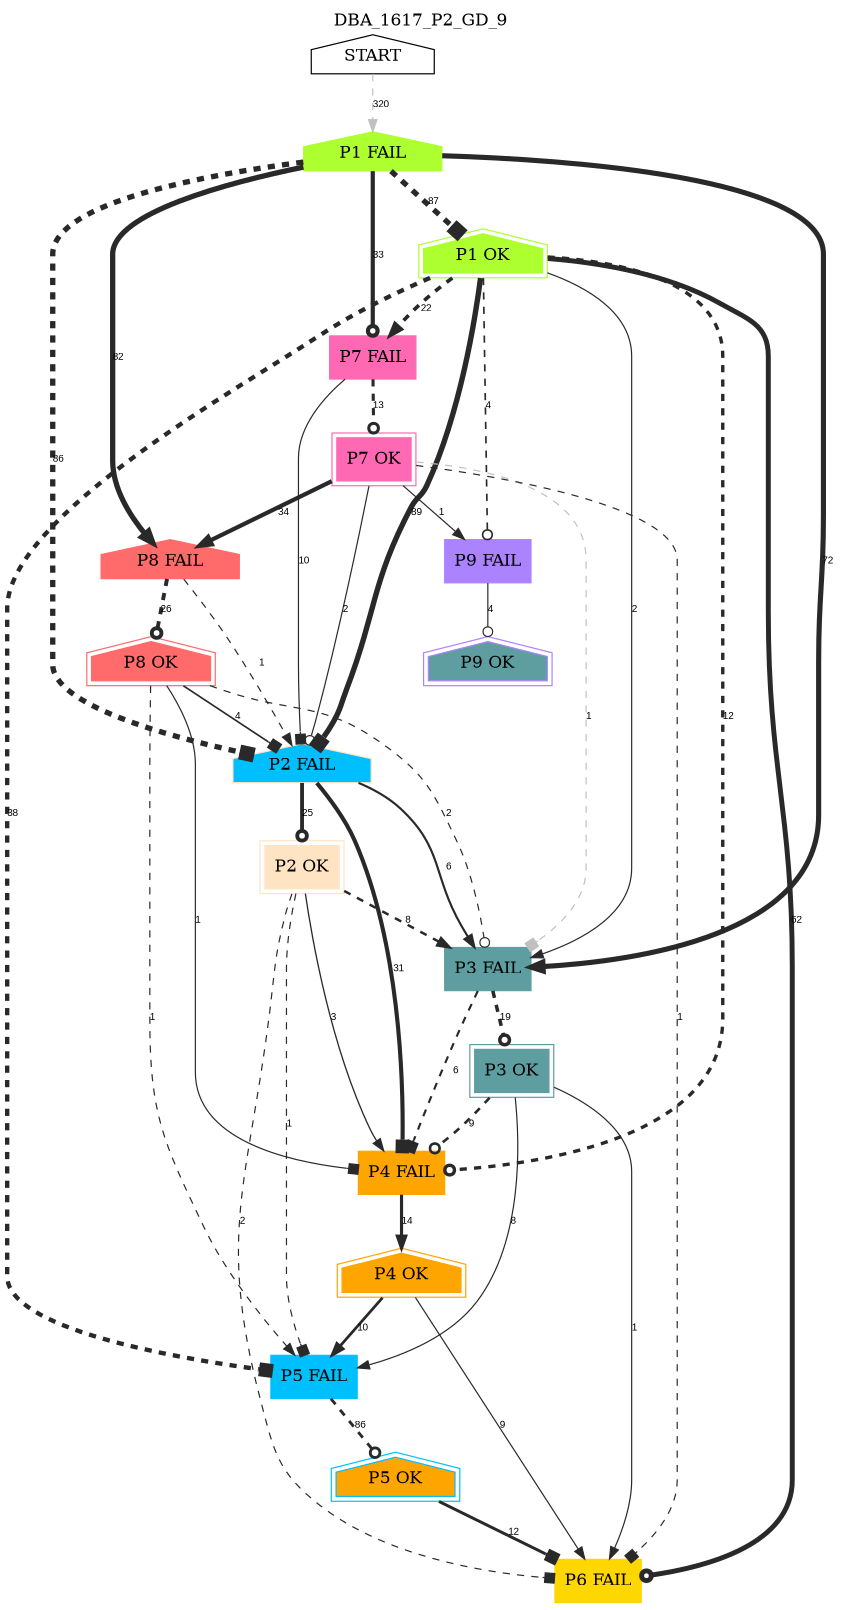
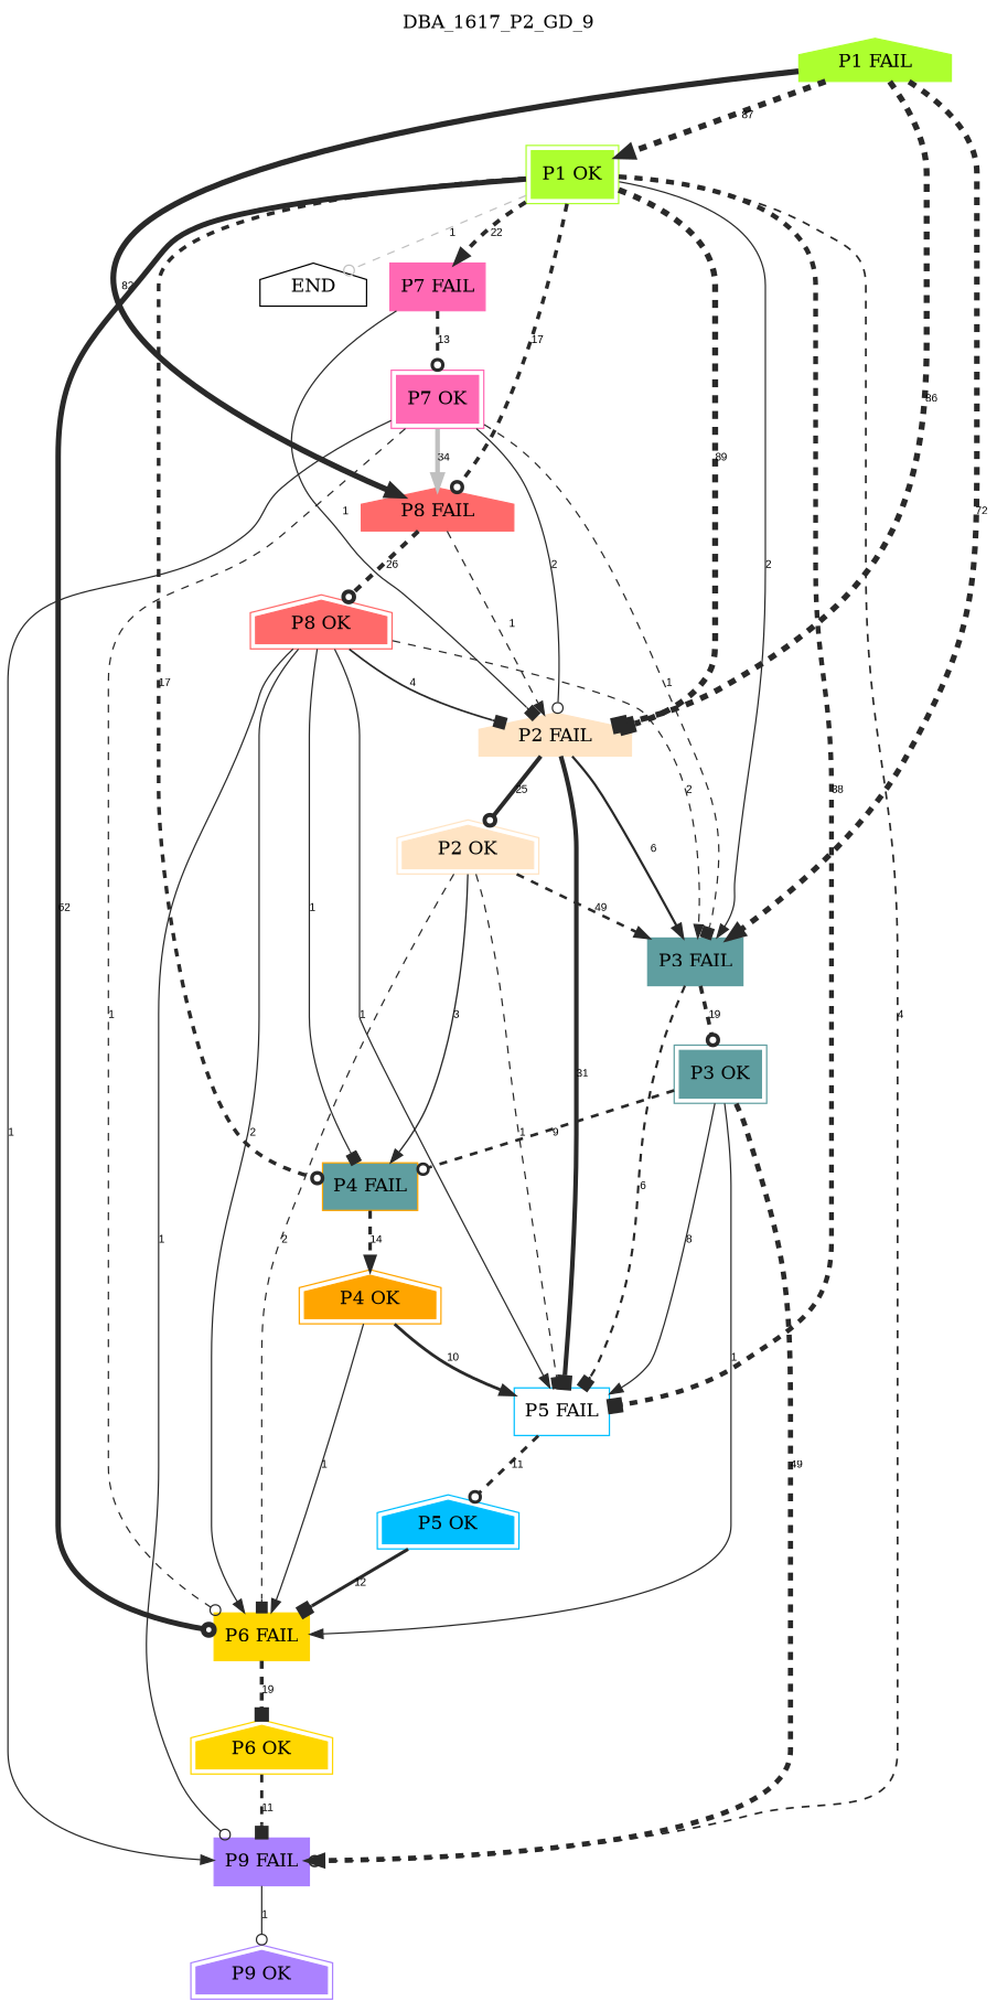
  digraph {
    label=DBA_1617_P2_GD_9
    labelloc=t
    node [color=black shape=house style=filled]
    edge [arrowhead=normal color=grey16 fontname=Arial fontsize=8 labelfloat=false style=dashed penwidth=1]
-   START [fillcolor=white]
    "P1 FAIL" [color=greenyellow]
-   "P1 OK" [color=greenyellow peripheries=2]
-   "P2 FAIL" [color=bisque fillcolor=deepskyblue]
+   "P1 OK" [color=greenyellow peripheries=2 shape=box]
+   "P2 FAIL" [color=bisque]
    "P3 FAIL" [color=cadetblue shape=box]
    "P7 FAIL" [color=hotpink shape=box]
    "P8 FAIL" [color=indianred1]
-   "P4 FAIL" [color=orange shape=box]
-   "P5 FAIL" [color=deepskyblue shape=box]
+   "P4 FAIL" [color=orange shape=box fillcolor=cadetblue]
+   "P5 FAIL" [color=deepskyblue shape=box fillcolor=white]
    "P6 FAIL" [color=gold shape=box]
    "P9 FAIL" [color=mediumpurple1 shape=box]
-   "P2 OK" [color=bisque peripheries=2 shape=box]
+   END [fillcolor=white]
+   "P2 OK" [color=bisque peripheries=2]
    "P3 OK" [color=cadetblue peripheries=2 shape=box]
    "P7 OK" [color=hotpink peripheries=2 shape=box]
    "P8 OK" [color=indianred1 peripheries=2]
    "P4 OK" [color=orange peripheries=2]
-   "P5 OK" [color=deepskyblue peripheries=2 fillcolor=orange]
-   "P9 OK" [color=mediumpurple1 peripheries=2 fillcolor=cadetblue]
-   START -> "P1 FAIL" [color=grey label=320 penwidth=""]
-   "P1 FAIL" -> "P1 OK" [arrowhead=box label=87 penwidth=4.46590811865458]
+   "P5 OK" [color=deepskyblue peripheries=2]
+   "P6 OK" [color=gold peripheries=2]
+   "P9 OK" [color=mediumpurple1 peripheries=2]
+   "P1 FAIL" -> "P1 OK" [label=87 penwidth=4.46590811865458]
    "P1 FAIL" -> "P2 FAIL" [arrowhead=box label=86 penwidth=4.45434729625351]
-   "P1 FAIL" -> "P3 FAIL" [label=72 penwidth=4.27666611901606 style=bold]
-   "P1 FAIL" -> "P7 FAIL" [arrowhead=odot label=33 penwidth=3.49650756146648 style=bold]
+   "P1 FAIL" -> "P3 FAIL" [label=72 penwidth=4.27666611901606]
    "P1 FAIL" -> "P8 FAIL" [label=82 penwidth=4.40671924726425 style=bold]
-   "P1 OK" -> "P2 FAIL" [arrowhead=box label=89 penwidth=4.48863636973214 style=bold]
+   "P1 OK" -> "P2 FAIL" [arrowhead=box label=89 penwidth=4.48863636973214]
    "P1 OK" -> "P3 FAIL" [label=2 style=bold]
    "P1 OK" -> "P7 FAIL" [label=22 penwidth=3.09104245335832]
-   "P1 OK" -> "P4 FAIL" [arrowhead=odot label=12 penwidth=2.83321334405622]
+   "P1 OK" -> "P8 FAIL" [arrowhead=odot label=17 penwidth=2.83321334405622]
+   "P1 OK" -> "P4 FAIL" [arrowhead=odot label=17 penwidth=2.83321334405622]
    "P1 OK" -> "P5 FAIL" [arrowhead=box label=38 penwidth=3.63758615972639]
    "P1 OK" -> "P6 FAIL" [arrowhead=odot label=62 penwidth=4.12713438504509 style=bold]
    "P1 OK" -> "P9 FAIL" [arrowhead=odot label=4 penwidth=1.38629436111989]
+   "P1 OK" -> END [arrowhead=odot color=grey label=1 penwidth=""]
    "P2 FAIL" -> "P3 FAIL" [label=6 penwidth=1.79175946922805 style=bold]
-   "P2 FAIL" -> "P4 FAIL" [arrowhead=box label=31 penwidth=3.43398720448515 style=bold]
+   "P2 FAIL" -> "P5 FAIL" [arrowhead=box label=31 penwidth=3.43398720448515 style=bold]
    "P2 FAIL" -> "P2 OK" [arrowhead=odot label=25 penwidth=3.2188758248682 style=bold]
-   "P3 FAIL" -> "P4 FAIL" [arrowhead=box label=6 penwidth=1.79175946922805]
+   "P3 FAIL" -> "P5 FAIL" [arrowhead=box label=6 penwidth=1.79175946922805]
    "P3 FAIL" -> "P3 OK" [arrowhead=odot label=19 penwidth=2.94443897916644]
-   "P7 FAIL" -> "P2 FAIL" [arrowhead=box label=10 style=bold]
+   "P7 FAIL" -> "P2 FAIL" [arrowhead=box label=1 style=bold]
    "P7 FAIL" -> "P7 OK" [arrowhead=odot label=13 penwidth=2.56494935746154]
    "P8 FAIL" -> "P2 FAIL" [label=1]
    "P8 FAIL" -> "P8 OK" [arrowhead=odot label=26 penwidth=3.25809653802148]
-   "P4 FAIL" -> "P4 OK" [label=14 penwidth=2.63905732961526 style=bold]
-   "P5 FAIL" -> "P5 OK" [arrowhead=odot label=86 penwidth=2.39789527279837]
-   "P9 FAIL" -> "P9 OK" [arrowhead=odot label=4 style=bold]
-   "P2 OK" -> "P3 FAIL" [label=8 penwidth=2.07944154167984]
+   "P4 FAIL" -> "P4 OK" [label=14 penwidth=2.63905732961526]
+   "P5 FAIL" -> "P5 OK" [arrowhead=odot label=11 penwidth=2.39789527279837]
+   "P6 FAIL" -> "P6 OK" [arrowhead=box label=19 penwidth=2.94443897916644]
+   "P9 FAIL" -> "P9 OK" [arrowhead=odot label=1 style=bold]
+   "P2 OK" -> "P3 FAIL" [label=49 penwidth=2.07944154167984]
    "P2 OK" -> "P4 FAIL" [label=3 penwidth=1.09861228866811 style=bold]
    "P2 OK" -> "P5 FAIL" [arrowhead=box label=1]
    "P2 OK" -> "P6 FAIL" [arrowhead=box label=2]
    "P3 OK" -> "P4 FAIL" [arrowhead=odot label=9 penwidth=2.19722457733622]
    "P3 OK" -> "P5 FAIL" [label=8 style=bold]
    "P3 OK" -> "P6 FAIL" [label=1 style=bold]
+   "P3 OK" -> "P9 FAIL" [label=49 penwidth=3.89182029811063]
    "P7 OK" -> "P2 FAIL" [arrowhead=odot label=2 style=bold]
-   "P7 OK" -> "P3 FAIL" [arrowhead=box color=grey label=1]
-   "P7 OK" -> "P8 FAIL" [label=34 penwidth=3.52636052461616 style=bold]
-   "P7 OK" -> "P6 FAIL" [arrowhead=box label=1]
+   "P7 OK" -> "P3 FAIL" [arrowhead=box label=1]
+   "P7 OK" -> "P8 FAIL" [color=grey label=34 penwidth=3.52636052461616 style=bold]
+   "P7 OK" -> "P6 FAIL" [arrowhead=odot label=1]
    "P7 OK" -> "P9 FAIL" [label=1 style=bold]
    "P8 OK" -> "P2 FAIL" [arrowhead=box label=4 penwidth=1.38629436111989 style=bold]
-   "P8 OK" -> "P3 FAIL" [arrowhead=odot label=2]
+   "P8 OK" -> "P3 FAIL" [label=2]
    "P8 OK" -> "P4 FAIL" [arrowhead=box label=1 style=bold]
-   "P8 OK" -> "P5 FAIL" [label=1]
+   "P8 OK" -> "P5 FAIL" [label=1 style=bold]
+   "P8 OK" -> "P6 FAIL" [label=2 style=bold]
+   "P8 OK" -> "P9 FAIL" [arrowhead=odot label=1 style=bold]
    "P4 OK" -> "P5 FAIL" [label=10 penwidth=2.30258509299405 style=bold]
-   "P4 OK" -> "P6 FAIL" [label=9 style=bold]
+   "P4 OK" -> "P6 FAIL" [label=1 style=bold]
    "P5 OK" -> "P6 FAIL" [arrowhead=box label=12 penwidth=2.484906649788 style=bold]
+   "P6 OK" -> "P9 FAIL" [arrowhead=box label=11 penwidth=2.39789527279837]
  }
